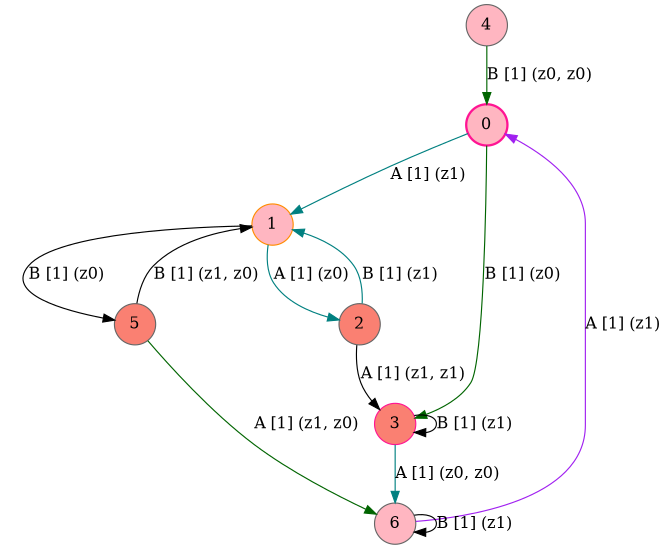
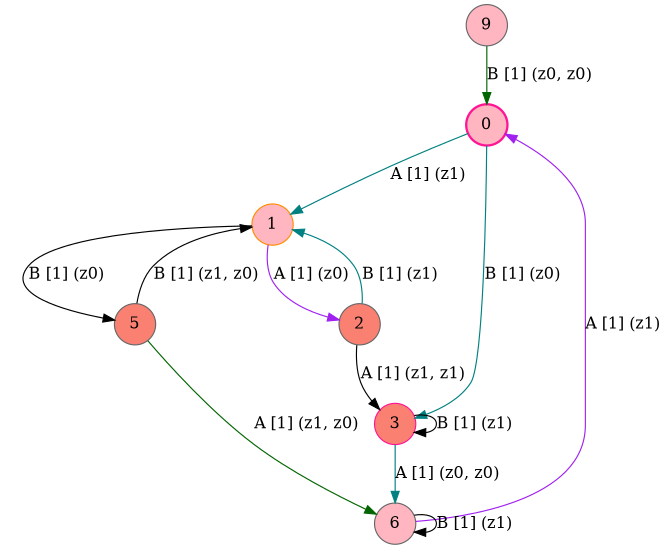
  digraph {
    node [color=gray40 fillcolor=lightpink shape=circle style=filled]
    edge [color=black]
    0 [color=deeppink style="bold,filled"]
    1 [color=darkorange]
    3 [color=deeppink fillcolor=salmon]
    2 [fillcolor=salmon]
    5 [fillcolor=salmon]
    6
-   4
+   4 [label=9]
    0 -> 1 [color=teal label="A [1] (z1) "]
-   0 -> 3 [color=darkgreen label="B [1] (z0) "]
-   1 -> 2 [color=teal label="A [1] (z0) "]
+   0 -> 3 [color=teal label="B [1] (z0) "]
+   1 -> 2 [color=purple label="A [1] (z0) "]
    1 -> 5 [label="B [1] (z0) "]
    3 -> 3 [label="B [1] (z1) "]
    3 -> 6 [color=teal label="A [1] (z0, z0) "]
    2 -> 1 [color=teal label="B [1] (z1) "]
    2 -> 3 [label="A [1] (z1, z1) "]
    5 -> 1 [label="B [1] (z1, z0) "]
    5 -> 6 [color=darkgreen label="A [1] (z1, z0) "]
    6 -> 0 [color=purple label="A [1] (z1) "]
    6 -> 6 [label="B [1] (z1) "]
    4 -> 0 [color=darkgreen label="B [1] (z0, z0) "]
  }
